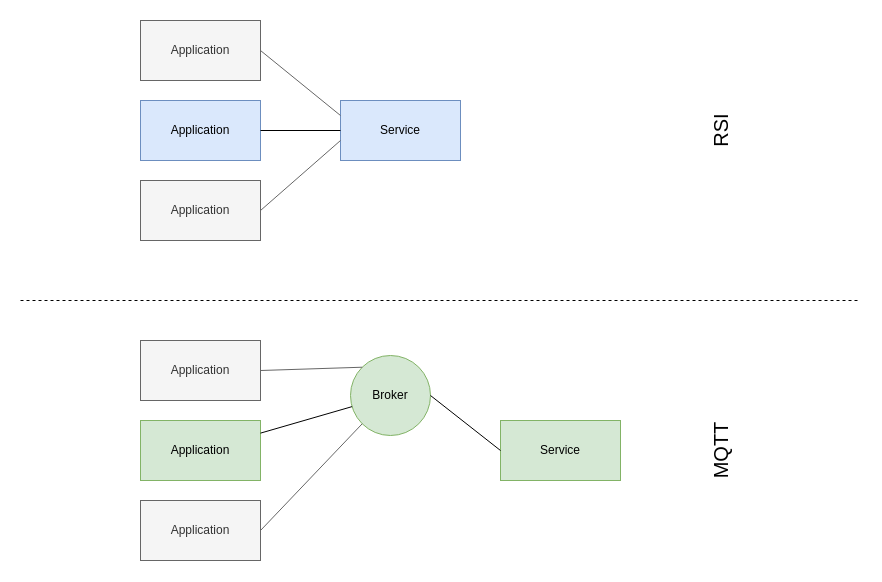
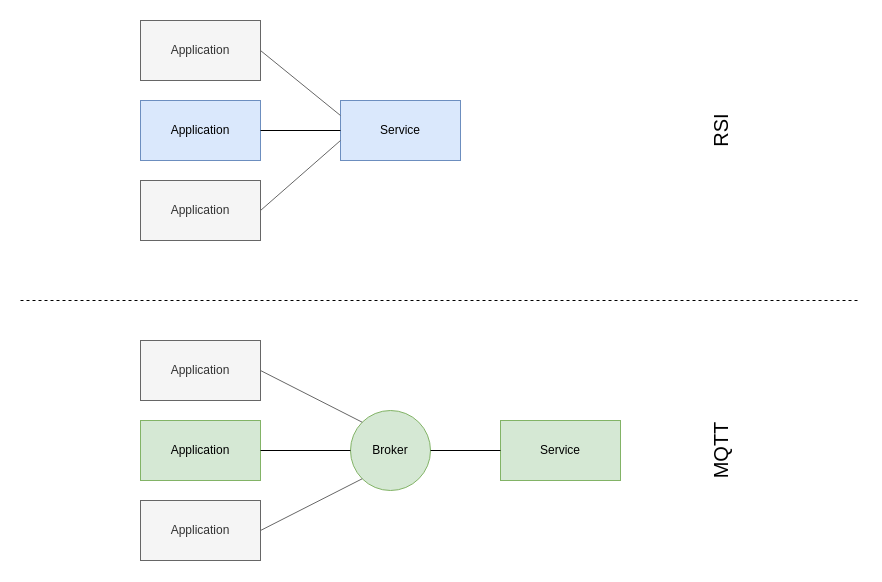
  <mxCell id="0" />
  <mxCell id="1" parent="0" />
  <mxCell id="2" value="Application" style="rounded=0;whiteSpace=wrap;html=1;fillColor=#dae8fc;strokeColor=#6c8ebf;" vertex="1" parent="1"><mxGeometry x="140" y="100" width="120" height="60" as="geometry" /></mxCell>
  <mxCell id="3" value="Service" style="rounded=0;whiteSpace=wrap;html=1;fillColor=#dae8fc;strokeColor=#6c8ebf;" vertex="1" parent="1"><mxGeometry x="340" y="100" width="120" height="60" as="geometry" /></mxCell>
  <mxCell id="4" value="Application" style="rounded=0;whiteSpace=wrap;html=1;fillColor=#f5f5f5;strokeColor=#666666;fontColor=#333333;" vertex="1" parent="1"><mxGeometry x="140" y="20" width="120" height="60" as="geometry" /></mxCell>
  <mxCell id="5" value="Application" style="rounded=0;whiteSpace=wrap;html=1;fillColor=#f5f5f5;strokeColor=#666666;fontColor=#333333;" vertex="1" parent="1"><mxGeometry x="140" y="180" width="120" height="60" as="geometry" /></mxCell>
  <mxCell id="6" value="Application" style="rounded=0;whiteSpace=wrap;html=1;fillColor=#d5e8d4;strokeColor=#82b366;" vertex="1" parent="1"><mxGeometry x="140" y="420" width="120" height="60" as="geometry" /></mxCell>
  <mxCell id="7" value="Service" style="rounded=0;whiteSpace=wrap;html=1;fillColor=#d5e8d4;strokeColor=#82b366;" vertex="1" parent="1"><mxGeometry x="500" y="420" width="120" height="60" as="geometry" /></mxCell>
  <mxCell id="8" value="Application" style="rounded=0;whiteSpace=wrap;html=1;fillColor=#f5f5f5;strokeColor=#666666;fontColor=#333333;" vertex="1" parent="1"><mxGeometry x="140" y="340" width="120" height="60" as="geometry" /></mxCell>
  <mxCell id="9" value="Application" style="rounded=0;whiteSpace=wrap;html=1;fillColor=#f5f5f5;strokeColor=#666666;fontColor=#333333;" vertex="1" parent="1"><mxGeometry x="140" y="500" width="120" height="60" as="geometry" /></mxCell>
- <mxCell id="10" value="Broker" style="ellipse;whiteSpace=wrap;html=1;aspect=fixed;fillColor=#d5e8d4;strokeColor=#82b366;" vertex="1" parent="1"><mxGeometry x="350" y="355" width="80" height="80" as="geometry" /></mxCell>
+ <mxCell id="10" value="Broker" style="ellipse;whiteSpace=wrap;html=1;aspect=fixed;fillColor=#d5e8d4;strokeColor=#82b366;" vertex="1" parent="1"><mxGeometry x="350" y="410" width="80" height="80" as="geometry" /></mxCell>
  <mxCell id="11" value="" style="endArrow=none;html=1;exitX=1;exitY=0.5;exitDx=0;exitDy=0;entryX=0;entryY=0;entryDx=0;entryDy=0;fillColor=#f5f5f5;strokeColor=#666666;" edge="1" parent="1" source="8" target="10"><mxGeometry width="50" height="50" relative="1" as="geometry"><mxPoint x="140" y="630" as="sourcePoint" /><mxPoint x="190" y="580" as="targetPoint" /></mxGeometry></mxCell>
  <mxCell id="12" value="" style="endArrow=none;html=1;" edge="1" parent="1" source="6" target="10"><mxGeometry width="50" height="50" relative="1" as="geometry"><mxPoint x="270" y="380" as="sourcePoint" /><mxPoint x="372" y="432" as="targetPoint" /></mxGeometry></mxCell>
  <mxCell id="13" value="" style="endArrow=none;html=1;exitX=1;exitY=0.5;exitDx=0;exitDy=0;entryX=0;entryY=1;entryDx=0;entryDy=0;fillColor=#f5f5f5;strokeColor=#666666;" edge="1" parent="1" source="9" target="10"><mxGeometry width="50" height="50" relative="1" as="geometry"><mxPoint x="270" y="460" as="sourcePoint" /><mxPoint x="360" y="460" as="targetPoint" /></mxGeometry></mxCell>
  <mxCell id="14" value="" style="endArrow=none;html=1;exitX=1;exitY=0.5;exitDx=0;exitDy=0;entryX=0;entryY=0.5;entryDx=0;entryDy=0;" edge="1" parent="1" source="10" target="7"><mxGeometry width="50" height="50" relative="1" as="geometry"><mxPoint x="270" y="540" as="sourcePoint" /><mxPoint x="372" y="488" as="targetPoint" /></mxGeometry></mxCell>
  <mxCell id="15" value="" style="endArrow=none;html=1;exitX=1;exitY=0.5;exitDx=0;exitDy=0;entryX=0;entryY=0.25;entryDx=0;entryDy=0;fillColor=#f5f5f5;strokeColor=#666666;" edge="1" parent="1" source="4" target="3"><mxGeometry width="50" height="50" relative="1" as="geometry"><mxPoint x="270" y="380" as="sourcePoint" /><mxPoint x="372" y="432" as="targetPoint" /></mxGeometry></mxCell>
  <mxCell id="16" value="" style="endArrow=none;html=1;exitX=1;exitY=0.5;exitDx=0;exitDy=0;entryX=0;entryY=0.5;entryDx=0;entryDy=0;" edge="1" parent="1" source="2" target="3"><mxGeometry width="50" height="50" relative="1" as="geometry"><mxPoint x="270" y="60" as="sourcePoint" /><mxPoint x="350" y="125" as="targetPoint" /></mxGeometry></mxCell>
  <mxCell id="17" value="" style="endArrow=none;html=1;exitX=1;exitY=0.5;exitDx=0;exitDy=0;fillColor=#f5f5f5;strokeColor=#666666;" edge="1" parent="1" source="5"><mxGeometry width="50" height="50" relative="1" as="geometry"><mxPoint x="270" y="140" as="sourcePoint" /><mxPoint x="340" y="140" as="targetPoint" /></mxGeometry></mxCell>
  <mxCell id="18" value="" style="endArrow=none;dashed=1;html=1;" edge="1" parent="1"><mxGeometry width="50" height="50" relative="1" as="geometry"><mxPoint x="20" y="300" as="sourcePoint" /><mxPoint x="860" y="300" as="targetPoint" /></mxGeometry></mxCell>
  <mxCell id="19" value="&lt;font style=&quot;font-size: 20px&quot;&gt;RSI&lt;/font&gt;" style="text;html=1;strokeColor=none;fillColor=none;align=center;verticalAlign=middle;whiteSpace=wrap;rounded=0;rotation=-90;" vertex="1" parent="1"><mxGeometry x="680" y="110" width="80" height="40" as="geometry" /></mxCell>
  <mxCell id="20" value="&lt;font style=&quot;font-size: 20px&quot;&gt;MQTT&lt;/font&gt;" style="text;html=1;strokeColor=none;fillColor=none;align=center;verticalAlign=middle;whiteSpace=wrap;rounded=0;rotation=-90;" vertex="1" parent="1"><mxGeometry x="680" y="430" width="80" height="40" as="geometry" /></mxCell>
